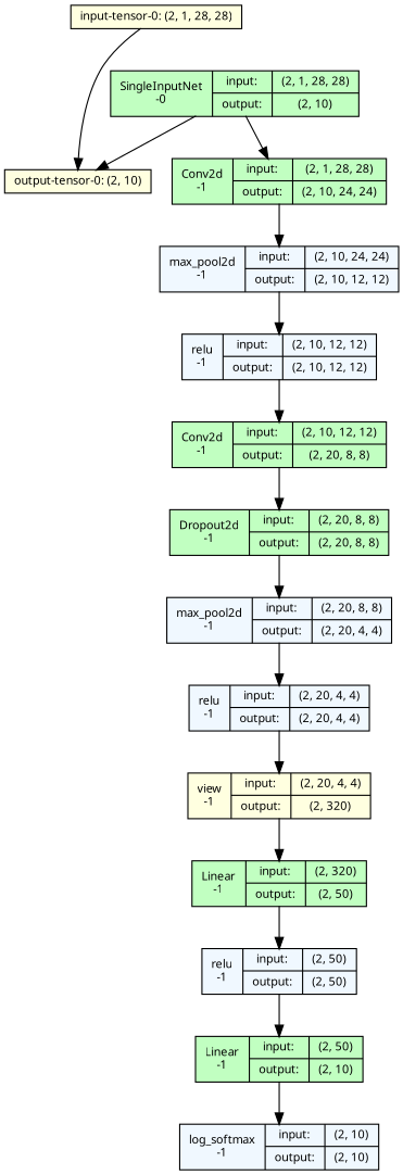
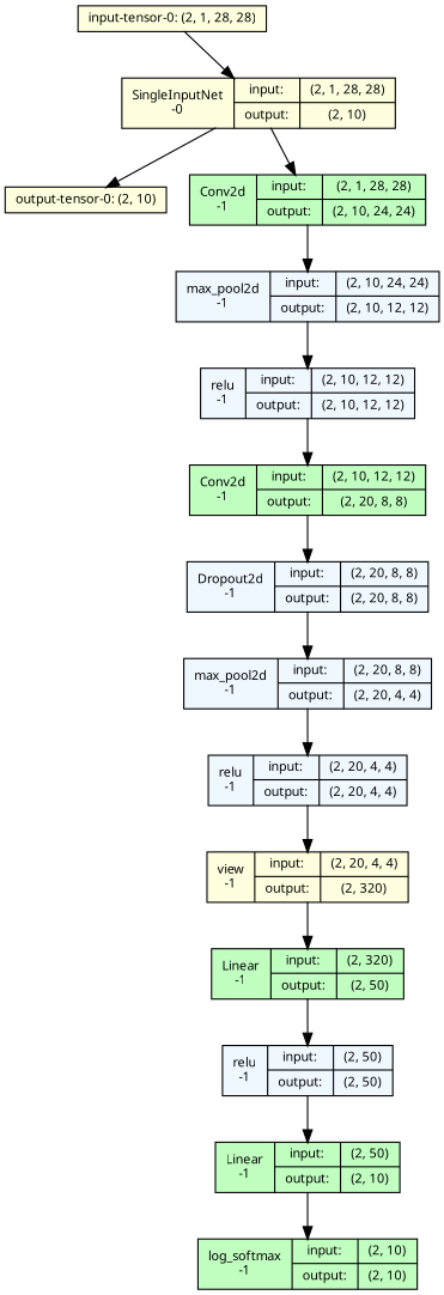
  strict digraph {
    fontname="Noto Sans"
    ordering=in
    node [align=left fillcolor=darkseagreen1 fontname="Noto Sans" fontsize=10 ranksep=0.1 shape=record style=filled]
    edge [fontname="Noto Sans" fontsize=10]
    n1 [fillcolor=lightyellow height=0.2 label="input-tensor-0: (2, 1, 28, 28)"]
-   n2 [height=0.2 label="SingleInputNet\n-0|{input:|output:}|{(2, 1, 28, 28)|(2, 10)}"]
+   n2 [fillcolor=lightyellow height=0.2 label="SingleInputNet\n-0|{input:|output:}|{(2, 1, 28, 28)|(2, 10)}"]
    n3 [height=0.2 label="Conv2d\n-1|{input:|output:}|{(2, 1, 28, 28)|(2, 10, 24, 24)}"]
    n4 [fillcolor=lightyellow height=0.2 label="output-tensor-0: (2, 10)"]
    n5 [fillcolor=aliceblue height=0.2 label="max_pool2d\n-1|{input:|output:}|{(2, 10, 24, 24)|(2, 10, 12, 12)}"]
    n6 [fillcolor=aliceblue height=0.2 label="relu\n-1|{input:|output:}|{(2, 10, 12, 12)|(2, 10, 12, 12)}"]
    n7 [height=0.2 label="Conv2d\n-1|{input:|output:}|{(2, 10, 12, 12)|(2, 20, 8, 8)}"]
-   n8 [height=0.2 label="Dropout2d\n-1|{input:|output:}|{(2, 20, 8, 8)|(2, 20, 8, 8)}"]
+   n8 [fillcolor=aliceblue height=0.2 label="Dropout2d\n-1|{input:|output:}|{(2, 20, 8, 8)|(2, 20, 8, 8)}"]
    n9 [fillcolor=aliceblue height=0.2 label="max_pool2d\n-1|{input:|output:}|{(2, 20, 8, 8)|(2, 20, 4, 4)}"]
    n10 [fillcolor=aliceblue height=0.2 label="relu\n-1|{input:|output:}|{(2, 20, 4, 4)|(2, 20, 4, 4)}"]
    n11 [fillcolor=lightyellow height=0.2 label="view\n-1|{input:|output:}|{(2, 20, 4, 4)|(2, 320)}"]
    n12 [height=0.2 label="Linear\n-1|{input:|output:}|{(2, 320)|(2, 50)}"]
    n13 [fillcolor=aliceblue height=0.2 label="relu\n-1|{input:|output:}|{(2, 50)|(2, 50)}"]
    n14 [height=0.2 label="Linear\n-1|{input:|output:}|{(2, 50)|(2, 10)}"]
-   n15 [fillcolor=aliceblue height=0.2 label="log_softmax\n-1|{input:|output:}|{(2, 10)|(2, 10)}"]
-   n1 -> n4
+   n15 [height=0.2 label="log_softmax\n-1|{input:|output:}|{(2, 10)|(2, 10)}"]
+   n1 -> n2
    n2 -> n3
    n2 -> n4
    n3 -> n5
    n5 -> n6
    n6 -> n7
    n7 -> n8
    n8 -> n9
    n9 -> n10
    n10 -> n11
    n11 -> n12
    n12 -> n13
    n13 -> n14
    n14 -> n15
  }
